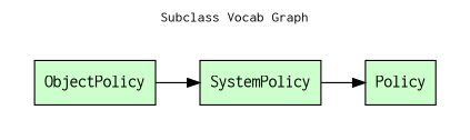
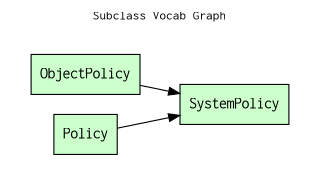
  digraph {
    fontname=Courier
    fontsize=12
    label="Subclass Vocab Graph"
    labelloc=t
    rankdir=LR
    node [fillcolor="#CCFFCC" fontname=Courier peripheries=1 shape=box style=filled]
    ObjectPolicy
    Policy
    SystemPolicy
    subgraph cluster_1 {
      color=white
      label=""
      penwidth=0
      subgraph cluster_2 {
        color=white
        label=""
        penwidth=0
        ObjectPolicy
        Policy
        SystemPolicy
      }
    }
    ObjectPolicy -> SystemPolicy
-   SystemPolicy -> Policy
+   Policy -> SystemPolicy
  }
